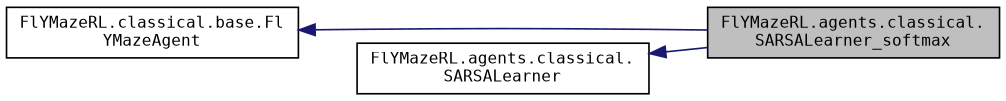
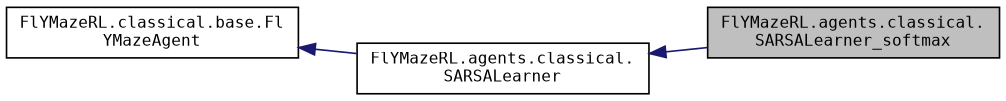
  digraph {
    fontname="DejaVu Sans Mono"
    rankdir=LR
    node [color=black fillcolor=white fontname="DejaVu Sans Mono" fontsize=10 shape=record style=filled]
    edge [color=midnightblue dir=back fontname="DejaVu Sans Mono" fontsize=10 labelfontname=Helvetica labelfontsize=10 style=solid]
    n1 [fillcolor=grey75 fontcolor=black height=0.2 label="FlYMazeRL.agents.classical.\lSARSALearner_softmax" width=0.4]
    n2 [height=0.2 label="FlYMazeRL.agents.classical.\lSARSALearner" width=0.4]
    n3 [height=0.2 label="FlYMazeRL.classical.base.Fl\lYMazeAgent" width=0.4]
    n2 -> n1
-   n3 -> n1
+   n3 -> n2
  }
